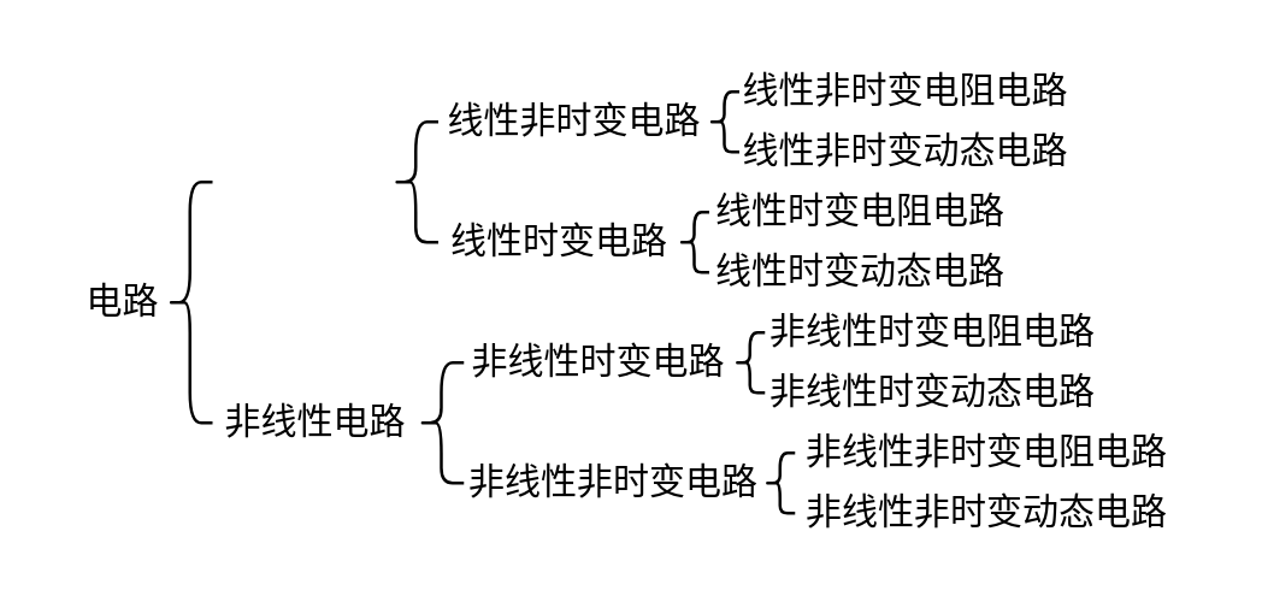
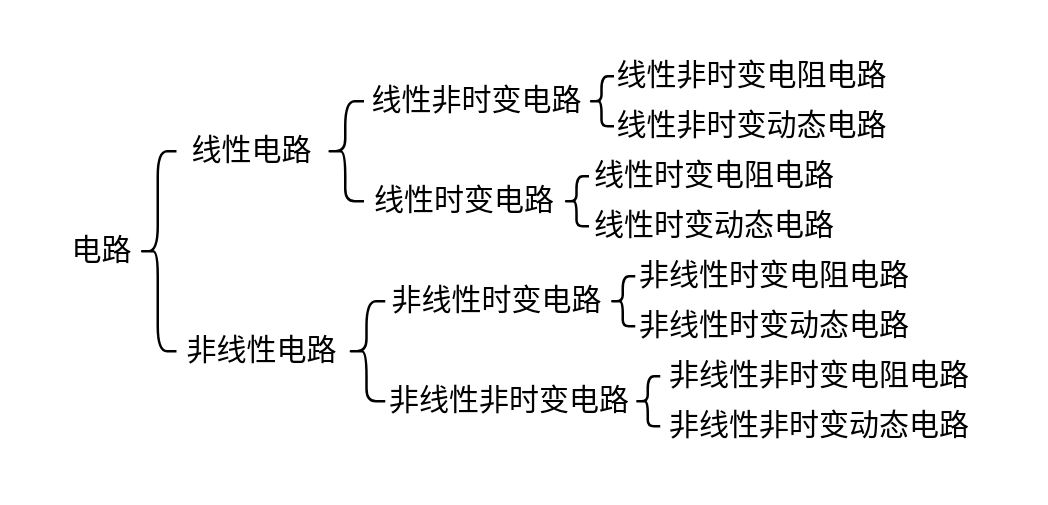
  <mxCell id="0" />
  <mxCell id="1" parent="0" />
  <mxCell id="2" value="电路" style="text;html=1;resizable=0;autosize=1;align=center;verticalAlign=middle;points=[];fillColor=none;strokeColor=none;rounded=0;" parent="1" vertex="1"><mxGeometry x="20" y="90" width="40" height="20" as="geometry" /></mxCell>
  <mxCell id="3" value="" style="shape=curlyBracket;whiteSpace=wrap;html=1;rounded=1;" parent="1" vertex="1"><mxGeometry x="55" y="60" width="15" height="80" as="geometry" /></mxCell>
+ <mxCell id="4" value="线性电路" style="text;html=1;resizable=0;autosize=1;align=center;verticalAlign=middle;points=[];fillColor=none;strokeColor=none;rounded=0;" parent="1" vertex="1"><mxGeometry x="70" y="50" width="60" height="20" as="geometry" /></mxCell>
  <mxCell id="5" value="非线性电路" style="text;html=1;align=center;verticalAlign=middle;resizable=0;points=[];autosize=1;strokeColor=none;fillColor=none;" parent="1" vertex="1"><mxGeometry x="63.5" y="130" width="80" height="20" as="geometry" /></mxCell>
  <mxCell id="6" value="线性非时变电路" style="text;html=1;align=center;verticalAlign=middle;resizable=0;points=[];autosize=1;strokeColor=none;fillColor=none;" parent="1" vertex="1"><mxGeometry x="140" y="30" width="100" height="20" as="geometry" /></mxCell>
  <mxCell id="7" value="线性时变电路" style="text;html=1;align=center;verticalAlign=middle;resizable=0;points=[];autosize=1;strokeColor=none;fillColor=none;" parent="1" vertex="1"><mxGeometry x="140" y="70" width="90" height="20" as="geometry" /></mxCell>
  <mxCell id="8" value="非线性非时变电路" style="text;html=1;align=center;verticalAlign=middle;resizable=0;points=[];autosize=1;strokeColor=none;fillColor=none;" vertex="1" parent="1"><mxGeometry x="147.5" y="150" width="110" height="20" as="geometry" /></mxCell>
  <mxCell id="9" value="非线性时变电路" style="text;html=1;align=center;verticalAlign=middle;resizable=0;points=[];autosize=1;strokeColor=none;fillColor=none;" vertex="1" parent="1"><mxGeometry x="147.5" y="110" width="100" height="20" as="geometry" /></mxCell>
  <mxCell id="10" value="" style="shape=curlyBracket;whiteSpace=wrap;html=1;rounded=1;" vertex="1" parent="1"><mxGeometry x="130" y="40" width="15" height="40" as="geometry" /></mxCell>
  <mxCell id="11" value="线性非时变电阻电路" style="text;html=1;align=center;verticalAlign=middle;resizable=0;points=[];autosize=1;strokeColor=none;fillColor=none;" vertex="1" parent="1"><mxGeometry x="240" y="20" width="120" height="20" as="geometry" /></mxCell>
  <mxCell id="12" value="线性非时变动态电路" style="text;html=1;align=center;verticalAlign=middle;resizable=0;points=[];autosize=1;strokeColor=none;fillColor=none;" vertex="1" parent="1"><mxGeometry x="240" y="40" width="120" height="20" as="geometry" /></mxCell>
  <mxCell id="13" value="线性时变电阻电路" style="text;html=1;align=center;verticalAlign=middle;resizable=1;points=[];autosize=1;strokeColor=none;fillColor=none;movable=1;rotatable=1;deletable=1;editable=1;connectable=1;" vertex="1" parent="1"><mxGeometry x="230" y="60" width="110" height="20" as="geometry" /></mxCell>
  <mxCell id="14" value="线性时变动态电路" style="text;html=1;align=center;verticalAlign=middle;resizable=0;points=[];autosize=1;strokeColor=none;fillColor=none;" vertex="1" parent="1"><mxGeometry x="230" y="80" width="110" height="20" as="geometry" /></mxCell>
  <mxCell id="15" value="非线性时变电阻电路" style="text;html=1;align=center;verticalAlign=middle;resizable=0;points=[];autosize=1;strokeColor=none;fillColor=none;" vertex="1" parent="1"><mxGeometry x="248.5" y="100" width="120" height="20" as="geometry" /></mxCell>
  <mxCell id="16" value="非线性时变动态电路" style="text;html=1;align=center;verticalAlign=middle;resizable=0;points=[];autosize=1;strokeColor=none;fillColor=none;" vertex="1" parent="1"><mxGeometry x="248.5" y="120" width="120" height="20" as="geometry" /></mxCell>
  <mxCell id="17" value="非线性非时变电阻电路" style="text;html=1;align=center;verticalAlign=middle;resizable=0;points=[];autosize=1;strokeColor=none;fillColor=none;" vertex="1" parent="1"><mxGeometry x="256.5" y="140" width="140" height="20" as="geometry" /></mxCell>
  <mxCell id="18" value="非线性非时变动态电路" style="text;html=1;align=center;verticalAlign=middle;resizable=0;points=[];autosize=1;strokeColor=none;fillColor=none;" vertex="1" parent="1"><mxGeometry x="256.5" y="160" width="140" height="20" as="geometry" /></mxCell>
  <mxCell id="19" value="" style="shape=curlyBracket;whiteSpace=wrap;html=1;rounded=1;size=0.5;" vertex="1" parent="1"><mxGeometry x="235" y="30" width="10" height="20" as="geometry" /></mxCell>
  <mxCell id="20" value="" style="shape=curlyBracket;whiteSpace=wrap;html=1;rounded=1;size=0.5;" vertex="1" parent="1"><mxGeometry x="225" y="70" width="10" height="20" as="geometry" /></mxCell>
  <mxCell id="21" value="" style="shape=curlyBracket;whiteSpace=wrap;html=1;rounded=1;" vertex="1" parent="1"><mxGeometry x="138.5" y="120" width="15" height="40" as="geometry" /></mxCell>
  <mxCell id="22" value="" style="shape=curlyBracket;whiteSpace=wrap;html=1;rounded=1;size=0.5;" vertex="1" parent="1"><mxGeometry x="243.5" y="110" width="10" height="20" as="geometry" /></mxCell>
  <mxCell id="23" value="" style="shape=curlyBracket;whiteSpace=wrap;html=1;rounded=1;size=0.5;" vertex="1" parent="1"><mxGeometry x="253.5" y="150" width="10" height="20" as="geometry" /></mxCell>
